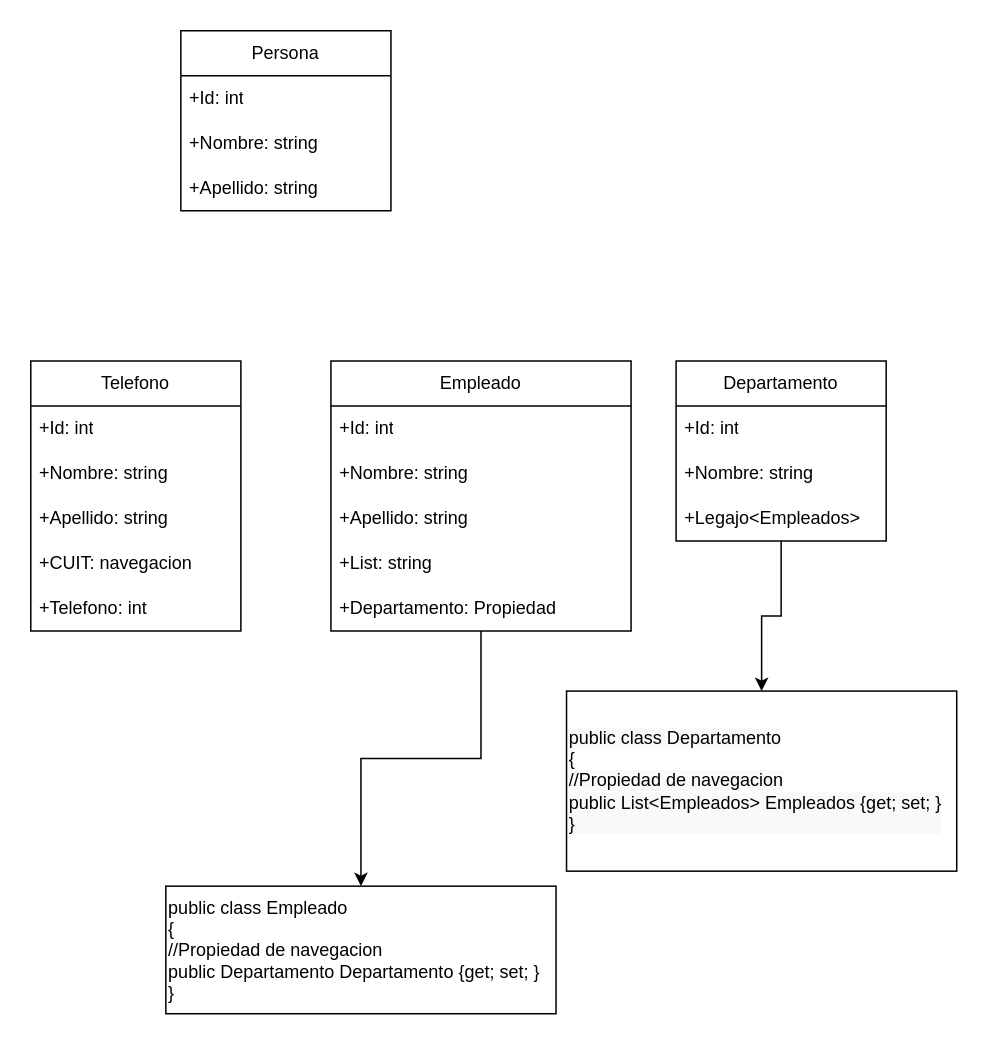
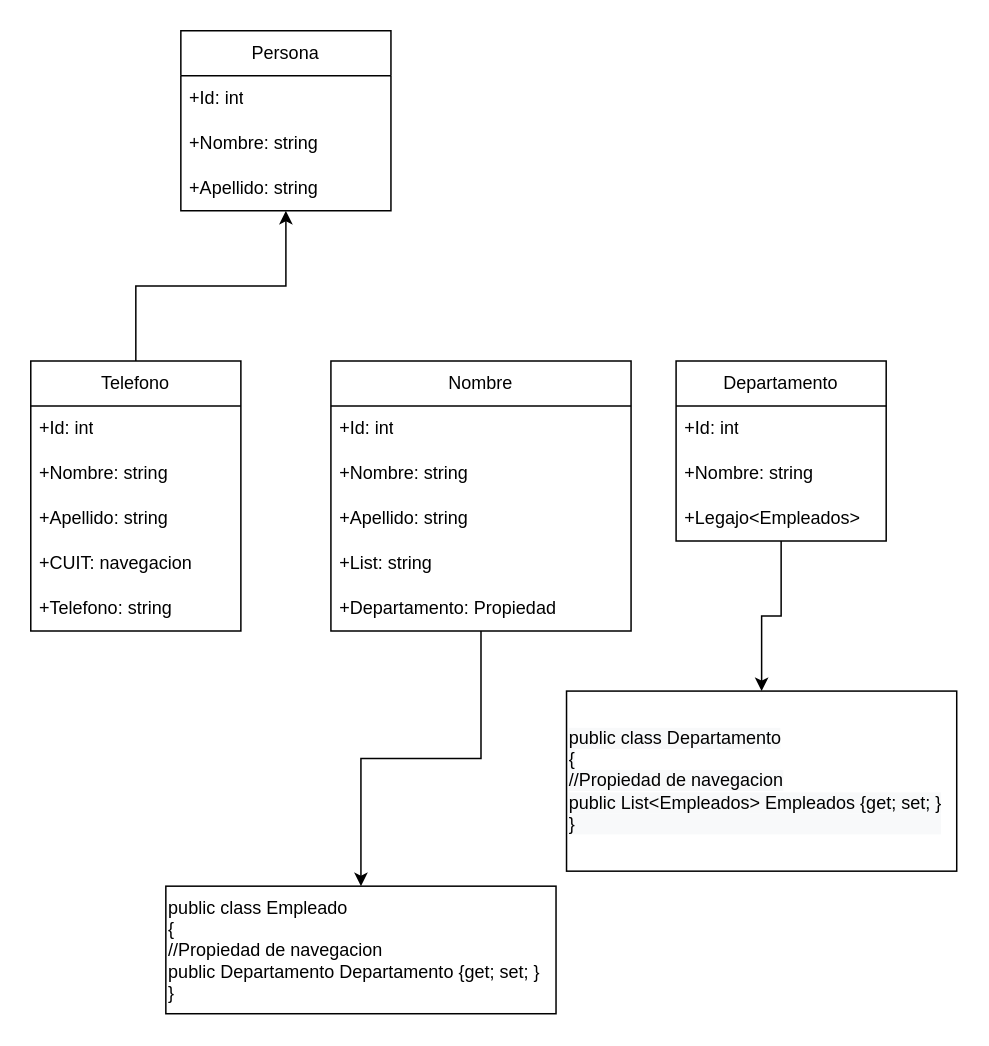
  <mxCell id="0" />
  <mxCell id="1" parent="0" />
+ <mxCell id="2" style="edgeStyle=orthogonalEdgeStyle;rounded=0;orthogonalLoop=1;jettySize=auto;html=1;" edge="1" parent="1" source="3" target="21"><mxGeometry relative="1" as="geometry" /></mxCell>
  <mxCell id="3" value="Telefono" style="swimlane;fontStyle=0;childLayout=stackLayout;horizontal=1;startSize=30;horizontalStack=0;resizeParent=1;resizeParentMax=0;resizeLast=0;collapsible=1;marginBottom=0;whiteSpace=wrap;html=1;" vertex="1" parent="1"><mxGeometry x="20" y="240" width="140" height="180" as="geometry" /></mxCell>
  <mxCell id="4" value="+Id: int" style="text;strokeColor=none;fillColor=none;align=left;verticalAlign=middle;spacingLeft=4;spacingRight=4;overflow=hidden;points=[[0,0.5],[1,0.5]];portConstraint=eastwest;rotatable=0;whiteSpace=wrap;html=1;" vertex="1" parent="3"><mxGeometry y="30" width="140" height="30" as="geometry" /></mxCell>
  <mxCell id="5" value="+Nombre: string" style="text;strokeColor=none;fillColor=none;align=left;verticalAlign=middle;spacingLeft=4;spacingRight=4;overflow=hidden;points=[[0,0.5],[1,0.5]];portConstraint=eastwest;rotatable=0;whiteSpace=wrap;html=1;" vertex="1" parent="3"><mxGeometry y="60" width="140" height="30" as="geometry" /></mxCell>
  <mxCell id="6" value="+Apellido: string" style="text;strokeColor=none;fillColor=none;align=left;verticalAlign=middle;spacingLeft=4;spacingRight=4;overflow=hidden;points=[[0,0.5],[1,0.5]];portConstraint=eastwest;rotatable=0;whiteSpace=wrap;html=1;" vertex="1" parent="3"><mxGeometry y="90" width="140" height="30" as="geometry" /></mxCell>
  <mxCell id="7" value="+CUIT: navegacion" style="text;strokeColor=none;fillColor=none;align=left;verticalAlign=middle;spacingLeft=4;spacingRight=4;overflow=hidden;points=[[0,0.5],[1,0.5]];portConstraint=eastwest;rotatable=0;whiteSpace=wrap;html=1;" vertex="1" parent="3"><mxGeometry y="120" width="140" height="30" as="geometry" /></mxCell>
- <mxCell id="8" value="+Telefono: int" style="text;strokeColor=none;fillColor=none;align=left;verticalAlign=middle;spacingLeft=4;spacingRight=4;overflow=hidden;points=[[0,0.5],[1,0.5]];portConstraint=eastwest;rotatable=0;whiteSpace=wrap;html=1;" vertex="1" parent="3"><mxGeometry y="150" width="140" height="30" as="geometry" /></mxCell>
+ <mxCell id="8" value="+Telefono: string" style="text;strokeColor=none;fillColor=none;align=left;verticalAlign=middle;spacingLeft=4;spacingRight=4;overflow=hidden;points=[[0,0.5],[1,0.5]];portConstraint=eastwest;rotatable=0;whiteSpace=wrap;html=1;" vertex="1" parent="3"><mxGeometry y="150" width="140" height="30" as="geometry" /></mxCell>
  <mxCell id="9" value="" style="edgeStyle=orthogonalEdgeStyle;rounded=0;orthogonalLoop=1;jettySize=auto;html=1;" edge="1" parent="1" source="10" target="25"><mxGeometry relative="1" as="geometry" /></mxCell>
- <mxCell id="10" value="Empleado" style="swimlane;fontStyle=0;childLayout=stackLayout;horizontal=1;startSize=30;horizontalStack=0;resizeParent=1;resizeParentMax=0;resizeLast=0;collapsible=1;marginBottom=0;whiteSpace=wrap;html=1;" vertex="1" parent="1"><mxGeometry x="220" y="240" width="200" height="180" as="geometry" /></mxCell>
+ <mxCell id="10" value="Nombre" style="swimlane;fontStyle=0;childLayout=stackLayout;horizontal=1;startSize=30;horizontalStack=0;resizeParent=1;resizeParentMax=0;resizeLast=0;collapsible=1;marginBottom=0;whiteSpace=wrap;html=1;" vertex="1" parent="1"><mxGeometry x="220" y="240" width="200" height="180" as="geometry" /></mxCell>
  <mxCell id="11" value="+Id: int" style="text;strokeColor=none;fillColor=none;align=left;verticalAlign=middle;spacingLeft=4;spacingRight=4;overflow=hidden;points=[[0,0.5],[1,0.5]];portConstraint=eastwest;rotatable=0;whiteSpace=wrap;html=1;" vertex="1" parent="10"><mxGeometry y="30" width="200" height="30" as="geometry" /></mxCell>
  <mxCell id="12" value="+Nombre: string" style="text;strokeColor=none;fillColor=none;align=left;verticalAlign=middle;spacingLeft=4;spacingRight=4;overflow=hidden;points=[[0,0.5],[1,0.5]];portConstraint=eastwest;rotatable=0;whiteSpace=wrap;html=1;" vertex="1" parent="10"><mxGeometry y="60" width="200" height="30" as="geometry" /></mxCell>
  <mxCell id="13" value="+Apellido: string" style="text;strokeColor=none;fillColor=none;align=left;verticalAlign=middle;spacingLeft=4;spacingRight=4;overflow=hidden;points=[[0,0.5],[1,0.5]];portConstraint=eastwest;rotatable=0;whiteSpace=wrap;html=1;" vertex="1" parent="10"><mxGeometry y="90" width="200" height="30" as="geometry" /></mxCell>
  <mxCell id="14" value="+List: string" style="text;strokeColor=none;fillColor=none;align=left;verticalAlign=middle;spacingLeft=4;spacingRight=4;overflow=hidden;points=[[0,0.5],[1,0.5]];portConstraint=eastwest;rotatable=0;whiteSpace=wrap;html=1;" vertex="1" parent="10"><mxGeometry y="120" width="200" height="30" as="geometry" /></mxCell>
  <mxCell id="15" value="+Departamento: Propiedad" style="text;strokeColor=none;fillColor=none;align=left;verticalAlign=middle;spacingLeft=4;spacingRight=4;overflow=hidden;points=[[0,0.5],[1,0.5]];portConstraint=eastwest;rotatable=0;whiteSpace=wrap;html=1;" vertex="1" parent="10"><mxGeometry y="150" width="200" height="30" as="geometry" /></mxCell>
  <mxCell id="16" value="" style="edgeStyle=orthogonalEdgeStyle;rounded=0;orthogonalLoop=1;jettySize=auto;html=1;" edge="1" parent="1" source="17" target="26"><mxGeometry relative="1" as="geometry" /></mxCell>
  <mxCell id="17" value="Departamento" style="swimlane;fontStyle=0;childLayout=stackLayout;horizontal=1;startSize=30;horizontalStack=0;resizeParent=1;resizeParentMax=0;resizeLast=0;collapsible=1;marginBottom=0;whiteSpace=wrap;html=1;" vertex="1" parent="1"><mxGeometry x="450" y="240" width="140" height="120" as="geometry" /></mxCell>
  <mxCell id="18" value="+Id: int" style="text;strokeColor=none;fillColor=none;align=left;verticalAlign=middle;spacingLeft=4;spacingRight=4;overflow=hidden;points=[[0,0.5],[1,0.5]];portConstraint=eastwest;rotatable=0;whiteSpace=wrap;html=1;" vertex="1" parent="17"><mxGeometry y="30" width="140" height="30" as="geometry" /></mxCell>
  <mxCell id="19" value="+Nombre: string" style="text;strokeColor=none;fillColor=none;align=left;verticalAlign=middle;spacingLeft=4;spacingRight=4;overflow=hidden;points=[[0,0.5],[1,0.5]];portConstraint=eastwest;rotatable=0;whiteSpace=wrap;html=1;" vertex="1" parent="17"><mxGeometry y="60" width="140" height="30" as="geometry" /></mxCell>
  <mxCell id="20" value="+Legajo&amp;lt;Empleados&amp;gt;" style="text;strokeColor=none;fillColor=none;align=left;verticalAlign=middle;spacingLeft=4;spacingRight=4;overflow=hidden;points=[[0,0.5],[1,0.5]];portConstraint=eastwest;rotatable=0;whiteSpace=wrap;html=1;" vertex="1" parent="17"><mxGeometry y="90" width="140" height="30" as="geometry" /></mxCell>
  <mxCell id="21" value="Persona" style="swimlane;fontStyle=0;childLayout=stackLayout;horizontal=1;startSize=30;horizontalStack=0;resizeParent=1;resizeParentMax=0;resizeLast=0;collapsible=1;marginBottom=0;whiteSpace=wrap;html=1;" vertex="1" parent="1"><mxGeometry x="120" y="20" width="140" height="120" as="geometry" /></mxCell>
  <mxCell id="22" value="+Id: int" style="text;strokeColor=none;fillColor=none;align=left;verticalAlign=middle;spacingLeft=4;spacingRight=4;overflow=hidden;points=[[0,0.5],[1,0.5]];portConstraint=eastwest;rotatable=0;whiteSpace=wrap;html=1;" vertex="1" parent="21"><mxGeometry y="30" width="140" height="30" as="geometry" /></mxCell>
  <mxCell id="23" value="+Nombre: string" style="text;strokeColor=none;fillColor=none;align=left;verticalAlign=middle;spacingLeft=4;spacingRight=4;overflow=hidden;points=[[0,0.5],[1,0.5]];portConstraint=eastwest;rotatable=0;whiteSpace=wrap;html=1;" vertex="1" parent="21"><mxGeometry y="60" width="140" height="30" as="geometry" /></mxCell>
  <mxCell id="24" value="+Apellido: string" style="text;strokeColor=none;fillColor=none;align=left;verticalAlign=middle;spacingLeft=4;spacingRight=4;overflow=hidden;points=[[0,0.5],[1,0.5]];portConstraint=eastwest;rotatable=0;whiteSpace=wrap;html=1;" vertex="1" parent="21"><mxGeometry y="90" width="140" height="30" as="geometry" /></mxCell>
  <mxCell id="25" value="public class Empleado&lt;br&gt;{&lt;br&gt;//Propiedad de navegacion&lt;br&gt;&lt;div style=&quot;&quot;&gt;&lt;span style=&quot;background-color: initial;&quot;&gt;public Departamento Departamento {get; set; }&lt;/span&gt;&lt;/div&gt;&lt;div style=&quot;&quot;&gt;&lt;span style=&quot;background-color: initial;&quot;&gt;}&lt;/span&gt;&lt;/div&gt;" style="whiteSpace=wrap;html=1;fontStyle=0;startSize=30;align=left;" vertex="1" parent="1"><mxGeometry x="110" y="590" width="260" height="85" as="geometry" /></mxCell>
  <mxCell id="26" value="&lt;br&gt;&lt;span style=&quot;color: rgb(0, 0, 0); font-family: Helvetica; font-size: 12px; font-style: normal; font-variant-ligatures: normal; font-variant-caps: normal; font-weight: 400; letter-spacing: normal; orphans: 2; text-indent: 0px; text-transform: none; widows: 2; word-spacing: 0px; -webkit-text-stroke-width: 0px; background-color: rgb(248, 249, 250); text-decoration-thickness: initial; text-decoration-style: initial; text-decoration-color: initial; float: none; display: inline !important;&quot;&gt;public class Departamento&lt;/span&gt;&lt;br style=&quot;color: rgb(0, 0, 0); font-family: Helvetica; font-size: 12px; font-style: normal; font-variant-ligatures: normal; font-variant-caps: normal; font-weight: 400; letter-spacing: normal; orphans: 2; text-indent: 0px; text-transform: none; widows: 2; word-spacing: 0px; -webkit-text-stroke-width: 0px; background-color: rgb(248, 249, 250); text-decoration-thickness: initial; text-decoration-style: initial; text-decoration-color: initial;&quot;&gt;&lt;span style=&quot;color: rgb(0, 0, 0); font-family: Helvetica; font-size: 12px; font-style: normal; font-variant-ligatures: normal; font-variant-caps: normal; font-weight: 400; letter-spacing: normal; orphans: 2; text-indent: 0px; text-transform: none; widows: 2; word-spacing: 0px; -webkit-text-stroke-width: 0px; background-color: rgb(248, 249, 250); text-decoration-thickness: initial; text-decoration-style: initial; text-decoration-color: initial; float: none; display: inline !important;&quot;&gt;{&lt;/span&gt;&lt;br style=&quot;color: rgb(0, 0, 0); font-family: Helvetica; font-size: 12px; font-style: normal; font-variant-ligatures: normal; font-variant-caps: normal; font-weight: 400; letter-spacing: normal; orphans: 2; text-indent: 0px; text-transform: none; widows: 2; word-spacing: 0px; -webkit-text-stroke-width: 0px; background-color: rgb(248, 249, 250); text-decoration-thickness: initial; text-decoration-style: initial; text-decoration-color: initial;&quot;&gt;&lt;span style=&quot;color: rgb(0, 0, 0); font-family: Helvetica; font-size: 12px; font-style: normal; font-variant-ligatures: normal; font-variant-caps: normal; font-weight: 400; letter-spacing: normal; orphans: 2; text-indent: 0px; text-transform: none; widows: 2; word-spacing: 0px; -webkit-text-stroke-width: 0px; background-color: rgb(248, 249, 250); text-decoration-thickness: initial; text-decoration-style: initial; text-decoration-color: initial; float: none; display: inline !important;&quot;&gt;//Propiedad de navegacion&lt;/span&gt;&lt;br style=&quot;color: rgb(0, 0, 0); font-family: Helvetica; font-size: 12px; font-style: normal; font-variant-ligatures: normal; font-variant-caps: normal; font-weight: 400; letter-spacing: normal; orphans: 2; text-indent: 0px; text-transform: none; widows: 2; word-spacing: 0px; -webkit-text-stroke-width: 0px; background-color: rgb(248, 249, 250); text-decoration-thickness: initial; text-decoration-style: initial; text-decoration-color: initial;&quot;&gt;&lt;div style=&quot;color: rgb(0, 0, 0); font-family: Helvetica; font-size: 12px; font-style: normal; font-variant-ligatures: normal; font-variant-caps: normal; font-weight: 400; letter-spacing: normal; orphans: 2; text-indent: 0px; text-transform: none; widows: 2; word-spacing: 0px; -webkit-text-stroke-width: 0px; background-color: rgb(248, 249, 250); text-decoration-thickness: initial; text-decoration-style: initial; text-decoration-color: initial;&quot;&gt;&lt;span style=&quot;background-color: initial;&quot;&gt;public List&amp;lt;Empleados&amp;gt; Empleados {get; set; }&lt;/span&gt;&lt;/div&gt;&lt;div style=&quot;color: rgb(0, 0, 0); font-family: Helvetica; font-size: 12px; font-style: normal; font-variant-ligatures: normal; font-variant-caps: normal; font-weight: 400; letter-spacing: normal; orphans: 2; text-indent: 0px; text-transform: none; widows: 2; word-spacing: 0px; -webkit-text-stroke-width: 0px; background-color: rgb(248, 249, 250); text-decoration-thickness: initial; text-decoration-style: initial; text-decoration-color: initial;&quot;&gt;&lt;span style=&quot;background-color: initial;&quot;&gt;}&lt;/span&gt;&lt;/div&gt;&lt;br&gt;" style="whiteSpace=wrap;html=1;fontStyle=0;startSize=30;align=left;" vertex="1" parent="1"><mxGeometry x="377" y="460" width="260" height="120" as="geometry" /></mxCell>
